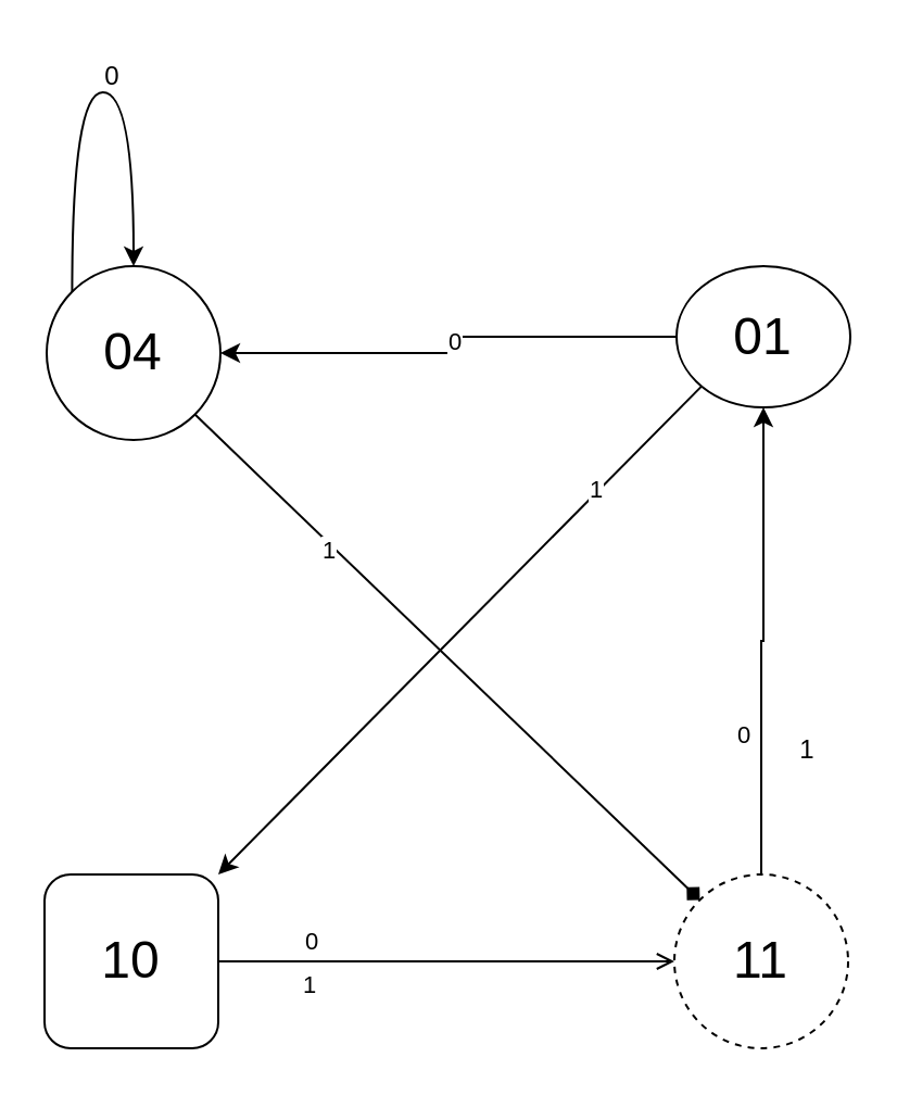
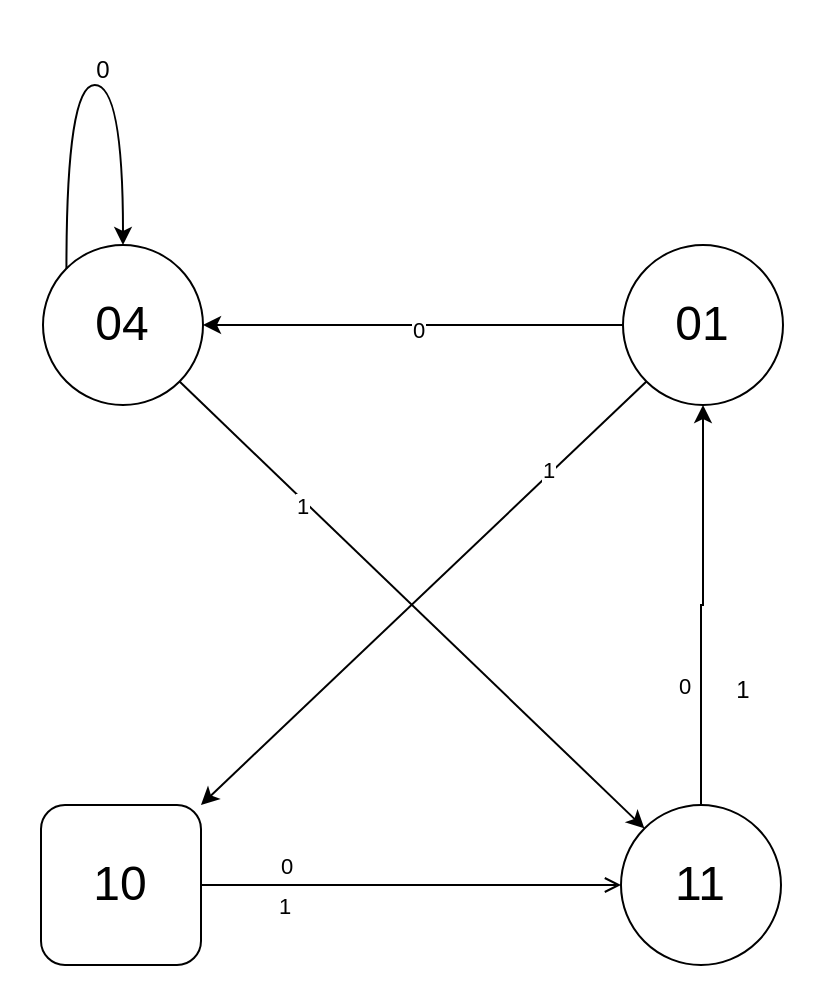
  <mxCell id="0" />
  <mxCell id="1" parent="0" />
- <mxCell id="2" style="rounded=0;orthogonalLoop=1;jettySize=auto;html=1;exitX=1;exitY=1;exitDx=0;exitDy=0;entryX=0;entryY=0;entryDx=0;entryDy=0;endArrow=diamond;" edge="1" parent="1" source="4" target="16"><mxGeometry relative="1" as="geometry" /></mxCell>
+ <mxCell id="2" style="rounded=0;orthogonalLoop=1;jettySize=auto;html=1;exitX=1;exitY=1;exitDx=0;exitDy=0;entryX=0;entryY=0;entryDx=0;entryDy=0;" edge="1" parent="1" source="4" target="16"><mxGeometry relative="1" as="geometry" /></mxCell>
  <mxCell id="3" value="1" style="edgeLabel;html=1;align=center;verticalAlign=middle;resizable=0;points=[];" vertex="1" connectable="0" parent="2"><mxGeometry x="-0.035" relative="1" as="geometry"><mxPoint x="-51" y="-46" as="offset" /></mxGeometry></mxCell>
  <mxCell id="4" value="04" style="ellipse;whiteSpace=wrap;html=1;aspect=fixed;fontSize=24;" vertex="1" parent="1"><mxGeometry x="21" y="122" width="80" height="80" as="geometry" /></mxCell>
  <mxCell id="5" style="edgeStyle=orthogonalEdgeStyle;rounded=0;orthogonalLoop=1;jettySize=auto;html=1;entryX=1;entryY=0.5;entryDx=0;entryDy=0;" edge="1" parent="1" source="9" target="4"><mxGeometry relative="1" as="geometry" /></mxCell>
  <mxCell id="6" value="0" style="edgeLabel;html=1;align=center;verticalAlign=middle;resizable=0;points=[];" vertex="1" connectable="0" parent="5"><mxGeometry x="-0.016" y="2" relative="1" as="geometry"><mxPoint as="offset" /></mxGeometry></mxCell>
  <mxCell id="7" style="rounded=0;orthogonalLoop=1;jettySize=auto;html=1;exitX=0;exitY=1;exitDx=0;exitDy=0;entryX=1;entryY=0;entryDx=0;entryDy=0;" edge="1" parent="1" source="9" target="13"><mxGeometry relative="1" as="geometry" /></mxCell>
  <mxCell id="8" value="1" style="edgeLabel;html=1;align=center;verticalAlign=middle;resizable=0;points=[];" vertex="1" connectable="0" parent="7"><mxGeometry x="-0.569" y="-2" relative="1" as="geometry"><mxPoint as="offset" /></mxGeometry></mxCell>
- <mxCell id="9" value="01" style="ellipse;whiteSpace=wrap;html=1;aspect=fixed;fontSize=24;" vertex="1" parent="1"><mxGeometry x="311" y="122" width="80" height="65" as="geometry" /></mxCell>
+ <mxCell id="9" value="01" style="ellipse;whiteSpace=wrap;html=1;aspect=fixed;fontSize=24;" vertex="1" parent="1"><mxGeometry x="311" y="122" width="80" height="80" as="geometry" /></mxCell>
  <mxCell id="10" style="edgeStyle=orthogonalEdgeStyle;rounded=0;orthogonalLoop=1;jettySize=auto;html=1;endArrow=open;" edge="1" parent="1" source="13" target="16"><mxGeometry relative="1" as="geometry" /></mxCell>
  <mxCell id="11" value="0" style="edgeLabel;html=1;align=center;verticalAlign=middle;resizable=0;points=[];" vertex="1" connectable="0" parent="10"><mxGeometry x="-0.5" y="1" relative="1" as="geometry"><mxPoint x="-11" y="-9" as="offset" /></mxGeometry></mxCell>
  <mxCell id="12" value="1" style="edgeLabel;html=1;align=center;verticalAlign=middle;resizable=0;points=[];" vertex="1" connectable="0" parent="10"><mxGeometry x="-0.749" y="2" relative="1" as="geometry"><mxPoint x="15" y="12" as="offset" /></mxGeometry></mxCell>
  <mxCell id="13" value="10" style="whiteSpace=wrap;html=1;aspect=fixed;fontSize=24;rounded=1;" vertex="1" parent="1"><mxGeometry x="20" y="402" width="80" height="80" as="geometry" /></mxCell>
  <mxCell id="14" style="edgeStyle=orthogonalEdgeStyle;rounded=0;orthogonalLoop=1;jettySize=auto;html=1;exitX=0.5;exitY=0;exitDx=0;exitDy=0;" edge="1" parent="1" source="16" target="9"><mxGeometry relative="1" as="geometry" /></mxCell>
  <mxCell id="15" value="0&lt;br&gt;" style="edgeLabel;html=1;align=center;verticalAlign=middle;resizable=0;points=[];" vertex="1" connectable="0" parent="14"><mxGeometry x="-0.355" y="1" relative="1" as="geometry"><mxPoint x="-8" y="5" as="offset" /></mxGeometry></mxCell>
- <mxCell id="16" value="11" style="ellipse;whiteSpace=wrap;html=1;aspect=fixed;fontSize=24;dashed=1;" vertex="1" parent="1"><mxGeometry x="310" y="402" width="80" height="80" as="geometry" /></mxCell>
+ <mxCell id="16" value="11" style="ellipse;whiteSpace=wrap;html=1;aspect=fixed;fontSize=24;" vertex="1" parent="1"><mxGeometry x="310" y="402" width="80" height="80" as="geometry" /></mxCell>
  <mxCell id="17" style="edgeStyle=orthogonalEdgeStyle;rounded=0;orthogonalLoop=1;jettySize=auto;html=1;exitX=0;exitY=0;exitDx=0;exitDy=0;entryX=0.5;entryY=0;entryDx=0;entryDy=0;curved=1;" edge="1" parent="1" source="4" target="4"><mxGeometry relative="1" as="geometry"><Array as="points"><mxPoint x="33" y="42" /><mxPoint x="61" y="42" /></Array></mxGeometry></mxCell>
  <mxCell id="18" value="0" style="text;html=1;align=center;verticalAlign=middle;resizable=0;points=[];autosize=1;strokeColor=none;fillColor=none;" vertex="1" parent="1"><mxGeometry x="36" y="20" width="30" height="30" as="geometry" /></mxCell>
  <mxCell id="19" value="1" style="text;html=1;align=center;verticalAlign=middle;resizable=0;points=[];autosize=1;strokeColor=none;fillColor=none;" vertex="1" parent="1"><mxGeometry x="356" y="330" width="30" height="30" as="geometry" /></mxCell>
